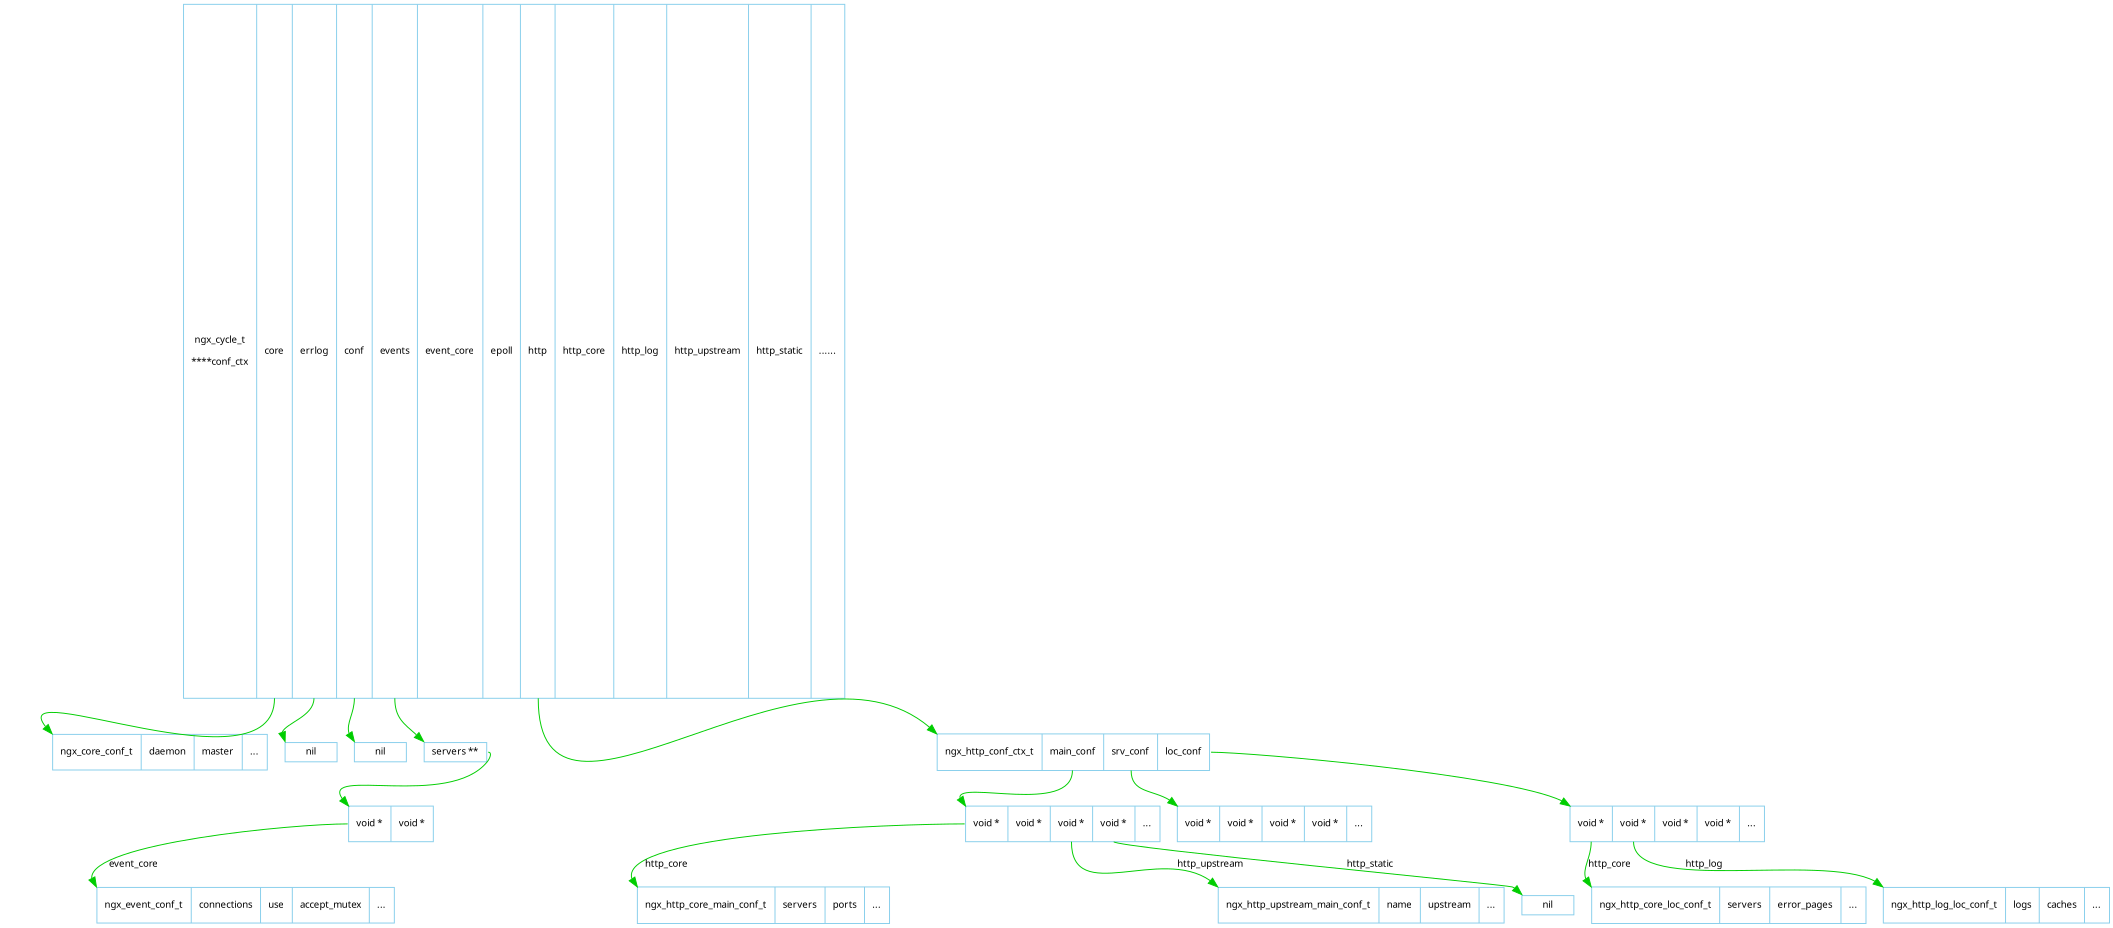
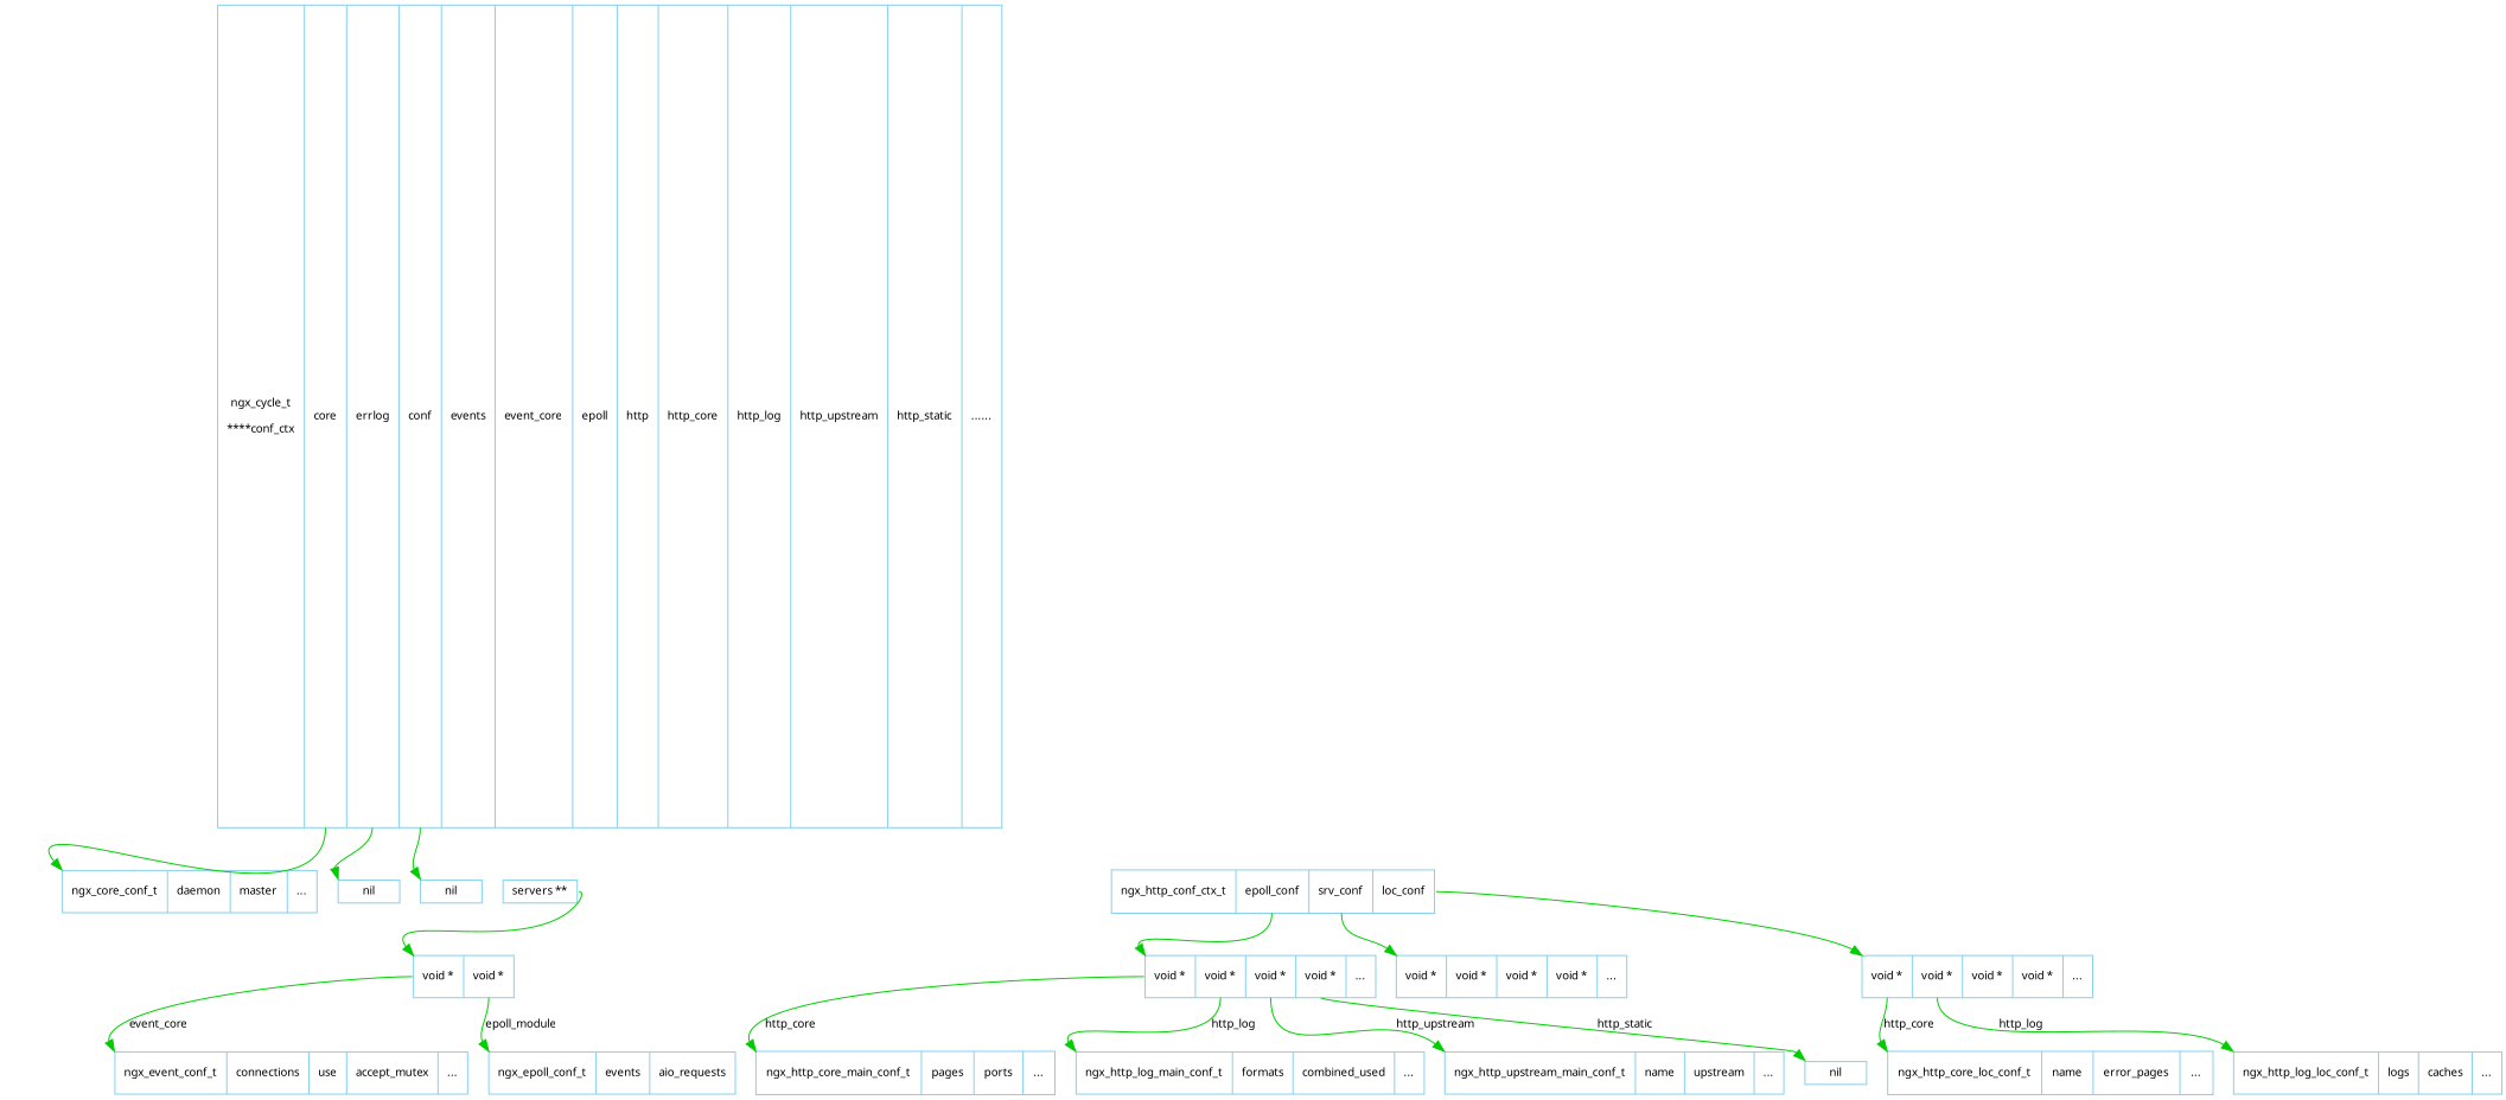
  digraph {
    rankdir=TB
    node [color=skyblue fontname=Verdana fontsize=10 shape=record]
    edge [color=green3 fontname=Verdana fontsize=10 headport=nw tailport=http_core]
    n1 [height=10 label="ngx_cycle_t\n\n****conf_ctx|<core>core|<errlog>errlog|<conf>conf|<events>events|event_core|epoll|<http>http|http_core|http_log|http_upstream|http_static|......"]
    n2 [label="ngx_core_conf_t|daemon|master|..."]
    n3 [height=0.1 label=nil]
    n4 [height=0.1 label=nil]
    n5 [height=0.1 label="servers **"]
-   n6 [label="ngx_http_conf_ctx_t|<main>main_conf|<srv>srv_conf|<loc>loc_conf"]
+   n6 [label="ngx_http_conf_ctx_t|<main>epoll_conf|<srv>srv_conf|<loc>loc_conf"]
    n7 [label="<event_core>void *|<epoll>void *"]
    n8 [label="<http_core>void *|<http_log>void *|<http_upstream>void *|<http_static>void *|..."]
    n9 [label="<http_core>void *|<http_log>void *|<http_upstream>void *|<http_static>void *|..."]
    n10 [label="<http_core>void *|<http_log>void *|<http_upstream>void *|<http_static>void *|..."]
    n11 [label="ngx_event_conf_t|connections|use|accept_mutex|..."]
-   n13 [label="ngx_http_core_main_conf_t|servers|ports|..."]
+   n12 [label="ngx_epoll_conf_t|events|aio_requests"]
+   n13 [label="ngx_http_core_main_conf_t|pages|ports|..."]
+   n14 [label="ngx_http_log_main_conf_t|formats|combined_used|..."]
    n15 [label="ngx_http_upstream_main_conf_t|name|upstream|..."]
    n16 [height=0.1 label=nil]
-   n17 [label="ngx_http_core_loc_conf_t|servers|error_pages|..."]
+   n17 [label="ngx_http_core_loc_conf_t|name|error_pages|..."]
    n18 [label="ngx_http_log_loc_conf_t|logs|caches|..."]
    n1 -> n2 [tailport=core]
    n1 -> n3 [tailport=errlog]
    n1 -> n4 [tailport=conf]
-   n1 -> n5 [tailport=events]
-   n1 -> n6 [tailport=http]
    n5 -> n7 [tailport=e]
    n6 -> n8 [tailport=main]
    n6 -> n9 [tailport=srv]
    n6 -> n10 [tailport=loc]
    n7 -> n11 [label=event_core tailport=event_core]
+   n7 -> n12 [label=epoll_module tailport=epoll]
    n8 -> n13 [label=http_core]
+   n8 -> n14 [label=http_log tailport=http_log]
    n8 -> n15 [label=http_upstream tailport=http_upstream]
    n8 -> n16 [label=http_static tailport=http_static]
    n10 -> n17 [label=http_core]
    n10 -> n18 [label=http_log tailport=http_log]
  }
